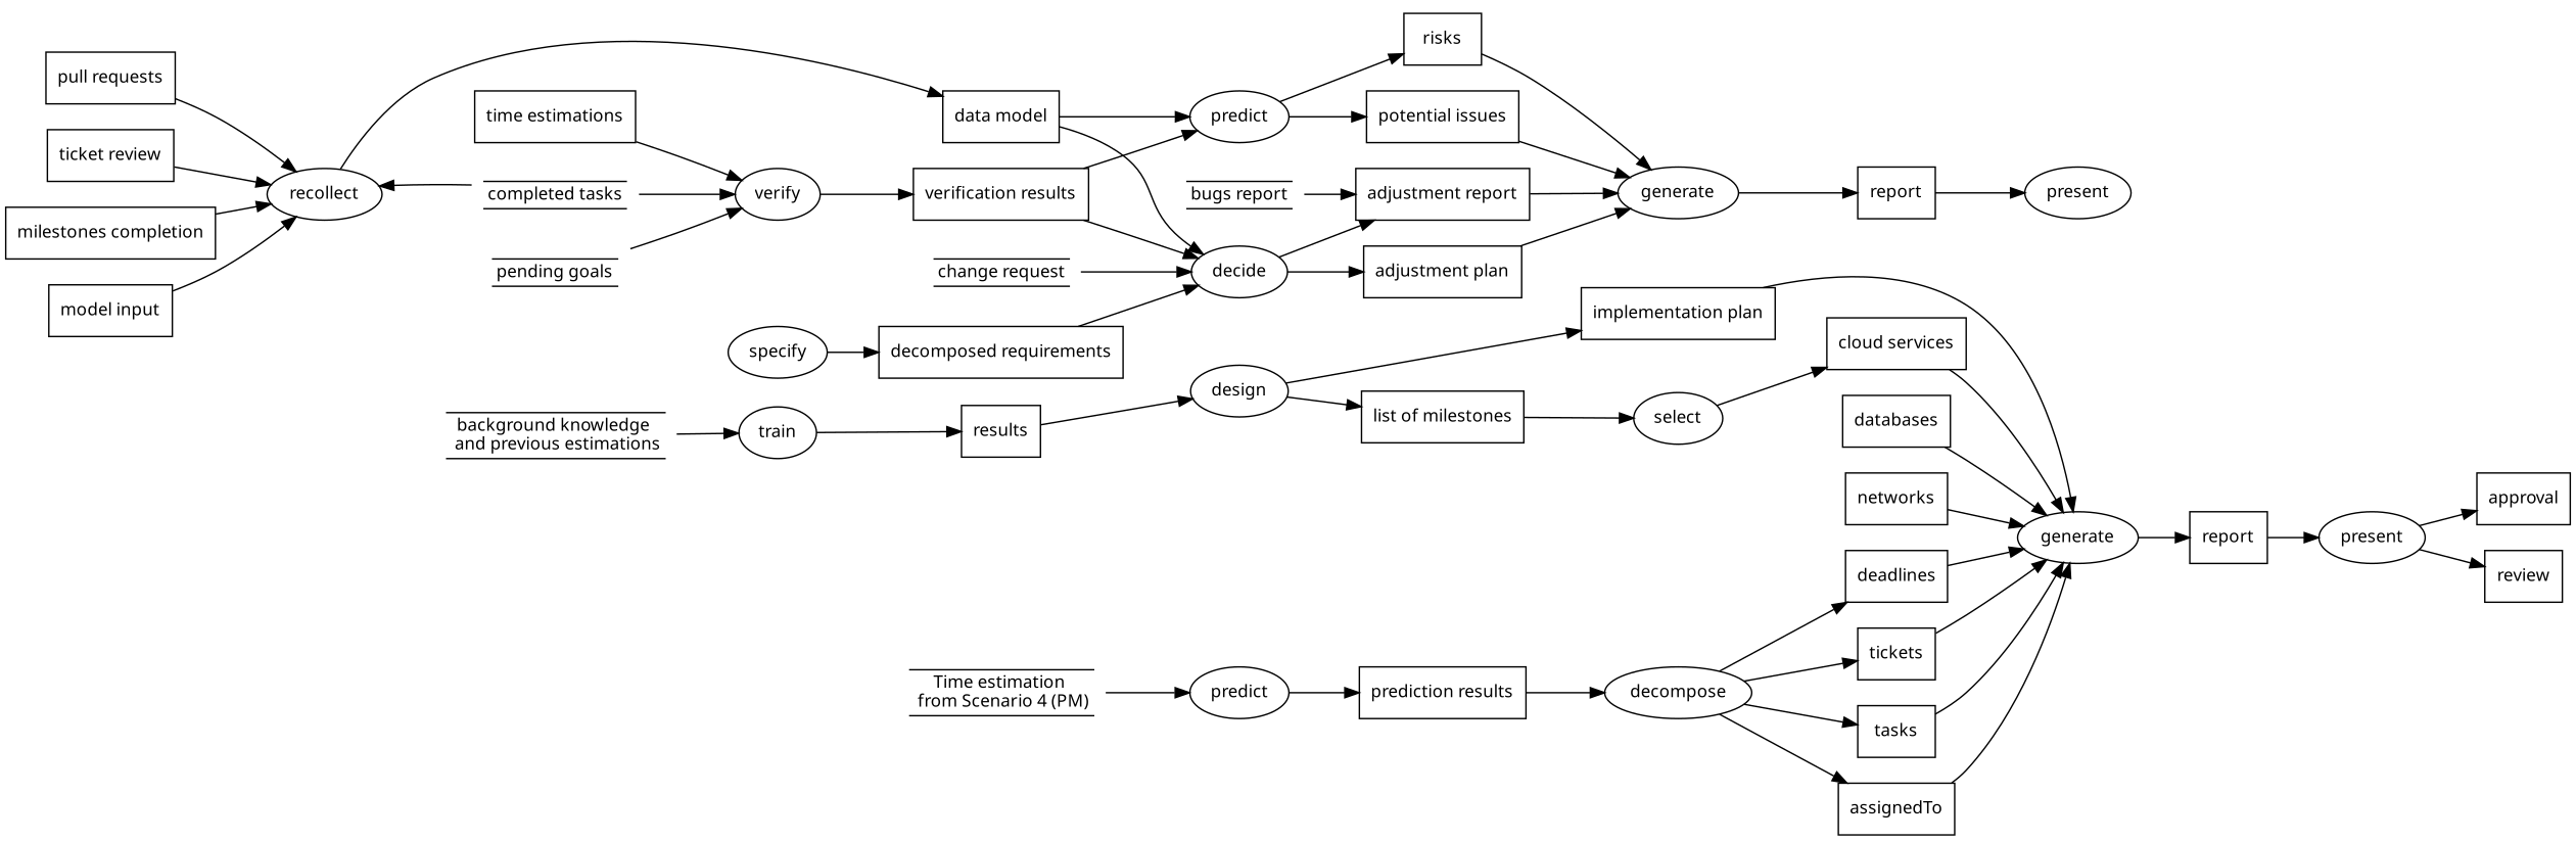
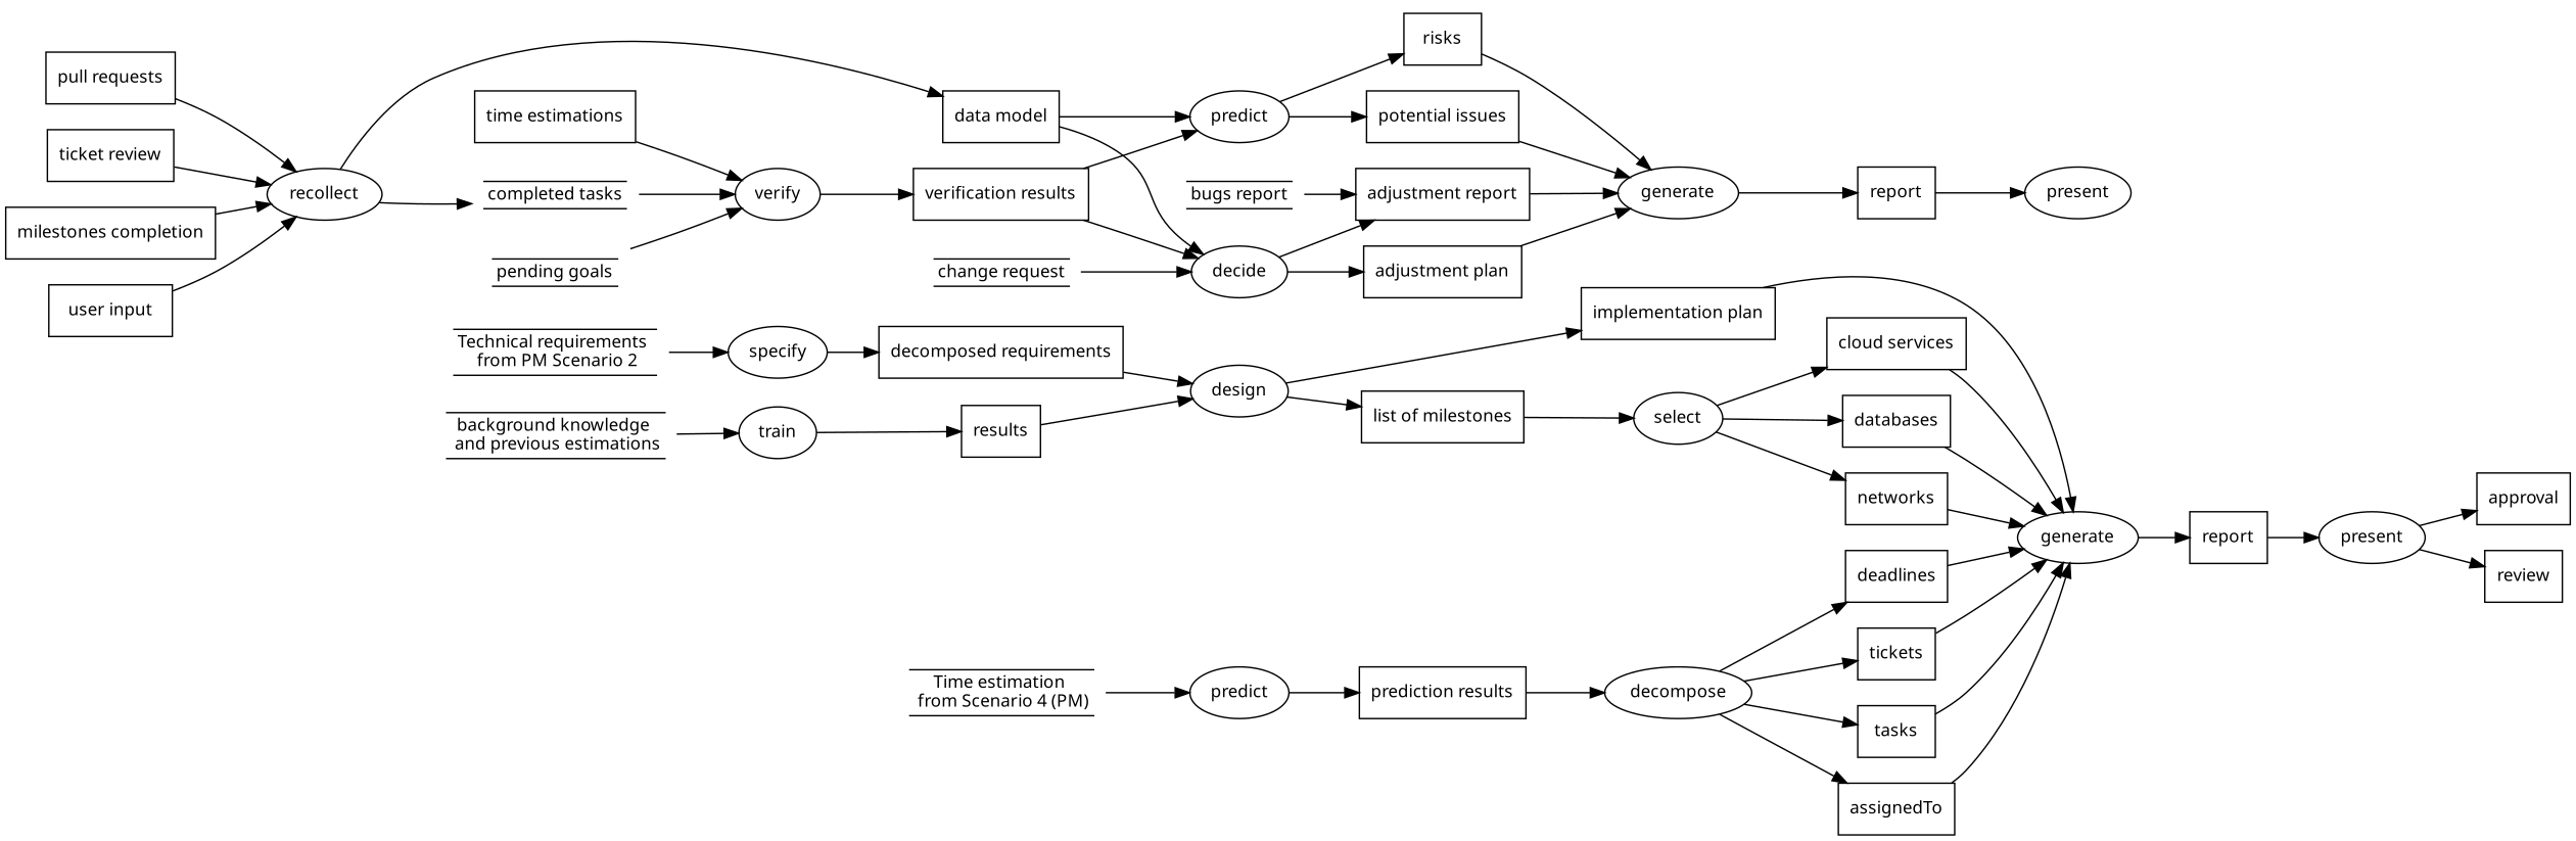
  digraph {
    rankdir=LR
    node [fontname="CMU Serif" fontsize=12 shape=box]
    edge [color="#000000" fontname="CMU Serif" fontsize=12 style=filled]
    n1 [label=recollect shape=ellipse]
    n2 [label="pull requests"]
    n3 [label="ticket review"]
    n4 [label="milestones completion"]
    n5 [label=predict shape=ellipse]
    n6 [label=decide shape=ellipse]
    n7 [label="data model"]
    n8 [label="adjustment plan"]
    n9 [label="adjustment report"]
    n10 [label=risks]
    n11 [label="potential issues"]
    n12 [label=<     <TABLE BORDER="0" CELLBORDER="1" CELLSPACING="0">         <TR><TD SIDES="TB">bugs report</TD></TR>     </TABLE>     > shape=plaintext]
    n13 [label=<     <TABLE BORDER="0" CELLBORDER="1" CELLSPACING="0">         <TR><TD SIDES="TB">change request</TD></TR>     </TABLE>     > shape=plaintext]
    n14 [label=generate shape=ellipse]
    n15 [label=present shape=ellipse]
    n16 [label=report]
    n17 [label=verify shape=ellipse]
    n18 [label="time estimations"]
    n19 [label=<     <TABLE BORDER="0" CELLBORDER="1" CELLSPACING="0">         <TR><TD SIDES="TB">completed tasks</TD></TR>     </TABLE>     > shape=plaintext]
    n20 [label=<     <TABLE BORDER="0" CELLBORDER="1" CELLSPACING="0">         <TR><TD SIDES="TB">pending goals</TD></TR>     </TABLE>     > shape=plaintext]
    n21 [label="verification results"]
-   n22 [label="model input"]
+   n22 [label="user input"]
    n23 [label=specify shape=ellipse]
    n24 [label=train shape=ellipse]
    n25 [label=results]
+   n26 [label=<     <TABLE BORDER="0" CELLBORDER="1" CELLSPACING="0">         <TR><TD SIDES="TB">Technical requirements <br /> from PM Scenario 2</TD></TR>     </TABLE>     > shape=plaintext]
    n27 [label=<     <TABLE BORDER="0" CELLBORDER="1" CELLSPACING="0">         <TR><TD SIDES="TB">background knowledge <br /> and previous estimations</TD></TR>     </TABLE>     > shape=plaintext]
    n28 [label=design shape=ellipse]
    n29 [label=select shape=ellipse]
    n30 [label=decompose shape=ellipse]
    n31 [label="decomposed requirements"]
    n32 [label=databases]
    n33 [label=networks]
    n34 [label="cloud services"]
    n35 [label="list of milestones"]
    n36 [label=tickets]
    n37 [label=tasks]
    n38 [label=assignedTo]
    n39 [label=deadlines]
    n40 [label="implementation plan"]
    n41 [label=predict shape=ellipse]
    n42 [label="prediction results"]
    n43 [label=<     <TABLE BORDER="0" CELLBORDER="1" CELLSPACING="0">         <TR><TD SIDES="TB">Time estimation <br /> from Scenario 4 (PM)</TD></TR>     </TABLE>     > shape=plaintext]
    n44 [label=generate shape=ellipse]
    n45 [label=present shape=ellipse]
    n46 [label=report]
    n47 [label=approval]
    n48 [label=review]
    subgraph sub_1 {
      color=blue
      label="Software Engineering S5 - Reassesment"
      style=rounded
      n21
      n22
      subgraph sub_2 {
        color=black
        label=Recollection
        style=dotted
        n1
        n2
        n3
        n4
      }
      subgraph sub_3 {
        color=black
        label=Prediction
        style=dotted
        n5
        n6
        n7
        n8
        n9
        n10
        n11
        n12
        n13
      }
      subgraph sub_4 {
        color=black
        label=Communication
        style=dotted
        n14
        n15
        n16
      }
      subgraph sub_5 {
        color=black
        label=Verification
        style=dotted
        n17
        n18
        n19
        n20
      }
    }
    subgraph sub_6 {
      color=green
      fillcolor=white
      label="Software Engineering S4 -  Infrastructure Design and Implementation"
      style=rounded
      subgraph sub_7 {
        color=black
        fillcolor=white
        label=Recollection
        style=dotted
        n23
        n24
        n25
+       n26
        n27
      }
      subgraph sub_8 {
        color=black
        fillcolor=white
        label=Decomposition
        style=dotted
        n28
        n29
        n30
        n31
        n32
        n33
        n34
        n35
        n36
        n37
        n38
        n39
        n40
      }
      subgraph sub_9 {
        color=black
        fillcolor=white
        label=Prediction
        style=dotted
        n41
        n42
        n43
      }
      subgraph sub_10 {
        color=black
        fillcolor=white
        label=Communication
        style=dotted
        n44
        n45
        n46
        n47
        n48
      }
    }
    n1 -> n7
    n2 -> n1
    n3 -> n1
    n4 -> n1
    n5 -> n10
    n5 -> n11
    n6 -> n8
    n6 -> n9
    n7 -> n5
    n7 -> n6
    n8 -> n14
    n9 -> n14
    n10 -> n14
    n11 -> n14
    n12 -> n9
    n13 -> n6
    n14 -> n16
    n16 -> n15
    n17 -> n21
    n18 -> n17
-   n19 -> n1
+   n1 -> n19
    n19 -> n17
    n20 -> n17
    n21 -> n5
    n21 -> n6
    n22 -> n1
    n23 -> n31
    n24 -> n25
    n25 -> n28
+   n26 -> n23
    n27 -> n24
    n28 -> n35
    n28 -> n40
+   n29 -> n32
+   n29 -> n33
    n29 -> n34
    n30 -> n36
    n30 -> n37
    n30 -> n38
    n30 -> n39
-   n31 -> n6
+   n31 -> n28
    n32 -> n44
    n33 -> n44
    n34 -> n44
    n35 -> n29
    n36 -> n44
    n37 -> n44
    n38 -> n44
    n39 -> n44
    n40 -> n44
    n41 -> n42
    n42 -> n30
    n43 -> n41
    n44 -> n46
    n45 -> n47
    n45 -> n48
    n46 -> n45
  }
